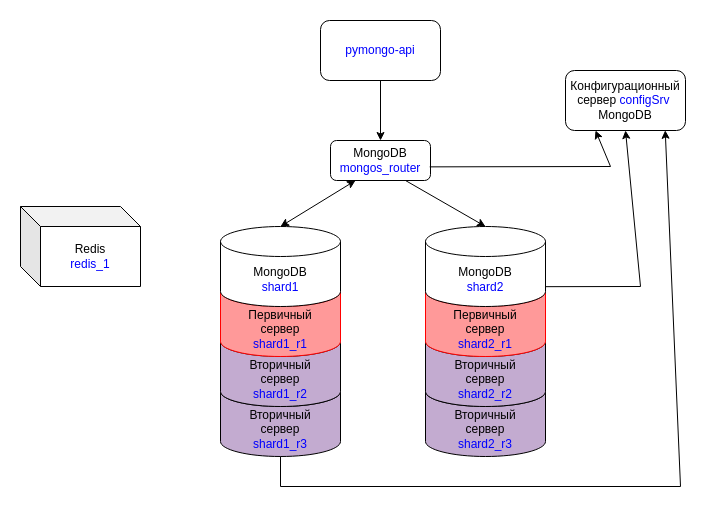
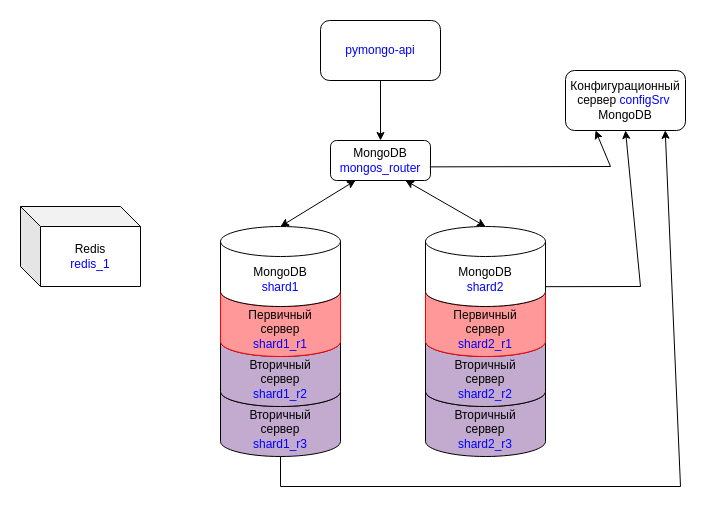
  <mxCell id="0" />
  <mxCell id="1" parent="0" />
  <mxCell id="2" value="Вторичный&lt;div&gt;сервер&lt;/div&gt;&lt;div&gt;&lt;span style=&quot;color: rgb(0, 0, 255);&quot;&gt;shard2_r3&lt;/span&gt;&lt;/div&gt;" style="shape=cylinder3;whiteSpace=wrap;html=1;boundedLbl=1;backgroundOutline=1;size=15;fillColor=#C3ABD0;" parent="1" vertex="1"><mxGeometry x="425" y="376" width="120" height="80" as="geometry" /></mxCell>
  <mxCell id="3" value="Вторичный&lt;div&gt;сервер&lt;/div&gt;&lt;div&gt;&lt;span style=&quot;color: rgb(0, 0, 255);&quot;&gt;shard2_r2&lt;/span&gt;&lt;/div&gt;" style="shape=cylinder3;whiteSpace=wrap;html=1;boundedLbl=1;backgroundOutline=1;size=15;fillColor=#C3ABD0;" parent="1" vertex="1"><mxGeometry x="425" y="326" width="120" height="80" as="geometry" /></mxCell>
  <mxCell id="4" value="Вторичный&lt;div&gt;сервер&lt;/div&gt;&lt;div&gt;&lt;font color=&quot;#0000ff&quot;&gt;shard1_r3&lt;/font&gt;&lt;/div&gt;" style="shape=cylinder3;whiteSpace=wrap;html=1;boundedLbl=1;backgroundOutline=1;size=15;fillColor=#C3ABD0;" parent="1" vertex="1"><mxGeometry x="220" y="376" width="120" height="80" as="geometry" /></mxCell>
  <mxCell id="5" value="Вторичный&lt;div&gt;сервер&lt;/div&gt;&lt;div&gt;&lt;font color=&quot;#0000ff&quot;&gt;shard1_r2&lt;/font&gt;&lt;/div&gt;" style="shape=cylinder3;whiteSpace=wrap;html=1;boundedLbl=1;backgroundOutline=1;size=15;fillColor=#C3ABD0;" parent="1" vertex="1"><mxGeometry x="220" y="326" width="120" height="80" as="geometry" /></mxCell>
  <mxCell id="6" value="Первичный&lt;div&gt;сервер&lt;/div&gt;&lt;div&gt;&lt;font color=&quot;#0000ff&quot;&gt;shard2_r1&lt;/font&gt;&lt;/div&gt;" style="shape=cylinder3;whiteSpace=wrap;html=1;boundedLbl=1;backgroundOutline=1;size=15;strokeColor=#FF0000;fillColor=#FF9999;" parent="1" vertex="1"><mxGeometry x="425" y="276" width="120" height="80" as="geometry" /></mxCell>
  <mxCell id="7" value="Первичный&lt;div&gt;сервер&lt;br&gt;&lt;font color=&quot;#0000ff&quot;&gt;shard1_r1&lt;/font&gt;&lt;/div&gt;" style="shape=cylinder3;whiteSpace=wrap;html=1;boundedLbl=1;backgroundOutline=1;size=15;strokeColor=#FF0000;fillColor=#FF9999;" parent="1" vertex="1"><mxGeometry x="220" y="276" width="120" height="80" as="geometry" /></mxCell>
  <mxCell id="8" value="MongoDB&lt;div&gt;&lt;font color=&quot;#0000ff&quot;&gt;shard1&lt;/font&gt;&lt;/div&gt;" style="shape=cylinder3;whiteSpace=wrap;html=1;boundedLbl=1;backgroundOutline=1;size=15;" parent="1" vertex="1"><mxGeometry x="220" y="226" width="120" height="80" as="geometry" /></mxCell>
  <mxCell id="9" value="&lt;div&gt;MongoDB&lt;/div&gt;&lt;div&gt;&lt;font color=&quot;#0000ff&quot;&gt;mongos_router&lt;/font&gt;&lt;/div&gt;" style="rounded=1;whiteSpace=wrap;html=1;" parent="1" vertex="1"><mxGeometry x="330" y="140" width="100" height="40" as="geometry" /></mxCell>
  <mxCell id="10" value="Конфигурационный сервер &lt;font color=&quot;#0000ff&quot;&gt;configSrv&lt;/font&gt;&amp;nbsp;&lt;div&gt;MongoDB&lt;/div&gt;" style="rounded=1;whiteSpace=wrap;html=1;" parent="1" vertex="1"><mxGeometry x="565" y="70" width="120" height="60" as="geometry" /></mxCell>
  <mxCell id="11" value="" style="endArrow=classic;html=1;rounded=0;exitX=0.5;exitY=1;exitDx=0;exitDy=0;entryX=0.5;entryY=0;entryDx=0;entryDy=0;" parent="1" target="9" edge="1"><mxGeometry width="50" height="50" relative="1" as="geometry"><mxPoint x="380" y="80" as="sourcePoint" /><mxPoint x="440" y="206" as="targetPoint" /></mxGeometry></mxCell>
  <mxCell id="12" value="" style="endArrow=classic;html=1;rounded=0;entryX=0.5;entryY=1;entryDx=0;entryDy=0;exitX=1.043;exitY=0.753;exitDx=0;exitDy=0;exitPerimeter=0;" parent="1" target="10" edge="1"><mxGeometry width="50" height="50" relative="1" as="geometry"><mxPoint x="507.58" y="286.24" as="sourcePoint" /><mxPoint x="440" y="206" as="targetPoint" /><Array as="points"><mxPoint x="640" y="286" /></Array></mxGeometry></mxCell>
  <mxCell id="13" value="MongoDB&lt;div&gt;&lt;span style=&quot;background-color: initial;&quot;&gt;&lt;font color=&quot;#0000ff&quot;&gt;shard2&lt;/font&gt;&lt;/span&gt;&lt;/div&gt;" style="shape=cylinder3;whiteSpace=wrap;html=1;boundedLbl=1;backgroundOutline=1;size=15;" parent="1" vertex="1"><mxGeometry x="425" y="226" width="120" height="80" as="geometry" /></mxCell>
  <mxCell id="14" value="&lt;font color=&quot;#0000ff&quot;&gt;pymongo-api&lt;/font&gt;" style="rounded=1;whiteSpace=wrap;html=1;" parent="1" vertex="1"><mxGeometry x="320" y="20" width="120" height="60" as="geometry" /></mxCell>
- <mxCell id="15" value="" style="endArrow=none;startArrow=classic;html=1;rounded=0;exitX=0.5;exitY=0;exitDx=0;exitDy=0;exitPerimeter=0;entryX=0.75;entryY=1;entryDx=0;entryDy=0;" parent="1" source="13" target="9" edge="1"><mxGeometry width="50" height="50" relative="1" as="geometry"><mxPoint x="240" y="146" as="sourcePoint" /><mxPoint x="290" y="96" as="targetPoint" /></mxGeometry></mxCell>
+ <mxCell id="15" value="" style="endArrow=classic;startArrow=classic;html=1;rounded=0;exitX=0.5;exitY=0;exitDx=0;exitDy=0;exitPerimeter=0;entryX=0.75;entryY=1;entryDx=0;entryDy=0;" parent="1" source="13" target="9" edge="1"><mxGeometry width="50" height="50" relative="1" as="geometry"><mxPoint x="240" y="146" as="sourcePoint" /><mxPoint x="290" y="96" as="targetPoint" /></mxGeometry></mxCell>
  <mxCell id="16" value="" style="endArrow=classic;startArrow=classic;html=1;rounded=0;exitX=0.5;exitY=0;exitDx=0;exitDy=0;exitPerimeter=0;entryX=0.25;entryY=1;entryDx=0;entryDy=0;" parent="1" source="8" target="9" edge="1"><mxGeometry width="50" height="50" relative="1" as="geometry"><mxPoint x="495" y="236" as="sourcePoint" /><mxPoint x="415" y="190" as="targetPoint" /></mxGeometry></mxCell>
  <mxCell id="17" value="" style="endArrow=classic;html=1;rounded=0;entryX=0.25;entryY=1;entryDx=0;entryDy=0;exitX=0.992;exitY=0.659;exitDx=0;exitDy=0;exitPerimeter=0;" parent="1" source="9" target="10" edge="1"><mxGeometry width="50" height="50" relative="1" as="geometry"><mxPoint x="240" y="146" as="sourcePoint" /><mxPoint x="560" y="96" as="targetPoint" /><Array as="points"><mxPoint x="610" y="166" /></Array></mxGeometry></mxCell>
  <mxCell id="18" value="Redis&lt;br&gt;&lt;font color=&quot;#0000ff&quot;&gt;redis_1&lt;/font&gt;" style="shape=cube;whiteSpace=wrap;html=1;boundedLbl=1;backgroundOutline=1;darkOpacity=0.05;darkOpacity2=0.1;" vertex="1" parent="1"><mxGeometry x="20" y="206" width="120" height="80" as="geometry" /></mxCell>
  <mxCell id="19" value="" style="endArrow=classic;html=1;rounded=0;exitX=0.5;exitY=1;exitDx=0;exitDy=0;exitPerimeter=0;entryX=0.831;entryY=0.997;entryDx=0;entryDy=0;entryPerimeter=0;" edge="1" parent="1" source="4" target="10"><mxGeometry width="50" height="50" relative="1" as="geometry"><mxPoint x="450" y="296" as="sourcePoint" /><mxPoint x="679" y="137" as="targetPoint" /><Array as="points"><mxPoint x="280" y="486" /><mxPoint x="680" y="486" /></Array></mxGeometry></mxCell>
